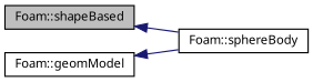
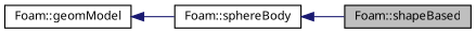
  digraph {
    fontname="Noto Sans"
    rankdir=LR
    node [color=black fillcolor=white fontname="Noto Sans" fontsize=10 shape=record style=filled]
    edge [color=midnightblue dir=back fontname="Noto Sans" fontsize=10 labelfontname=Helvetica labelfontsize=10 style=solid]
    n1 [fillcolor=grey75 fontcolor=black height=0.2 label="Foam::shapeBased" width=0.4]
    n2 [height=0.2 label="Foam::sphereBody" width=0.4]
    n3 [height=0.2 label="Foam::geomModel" width=0.4]
-   n1 -> n2
+   n2 -> n1
    n3 -> n2
  }
